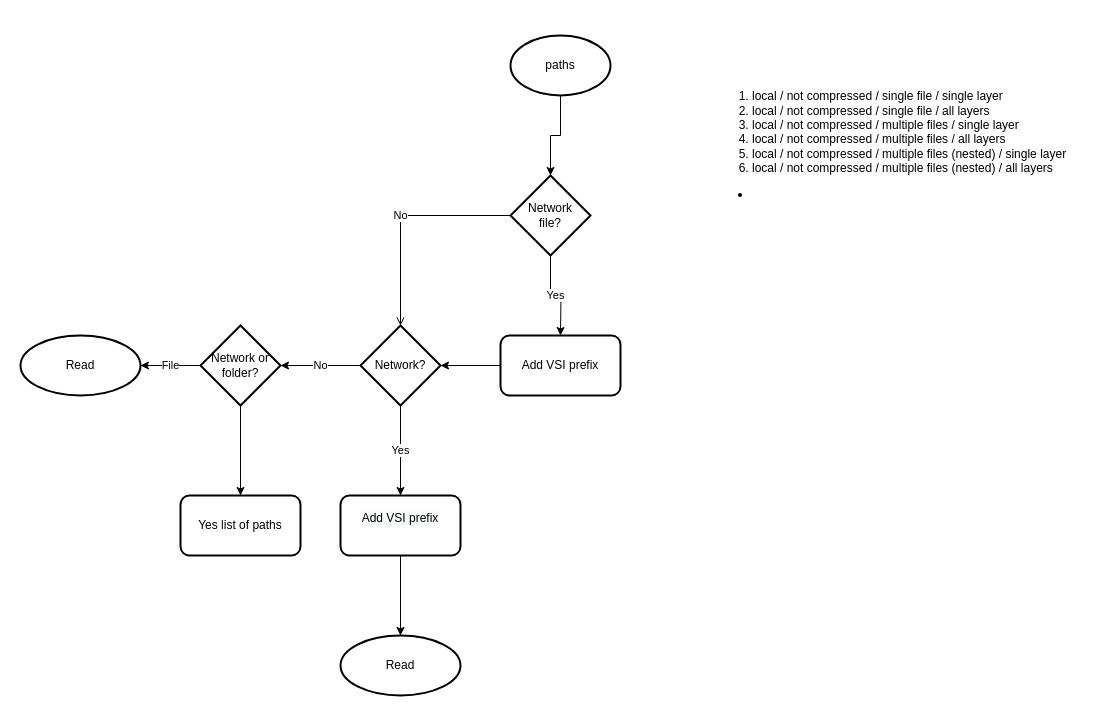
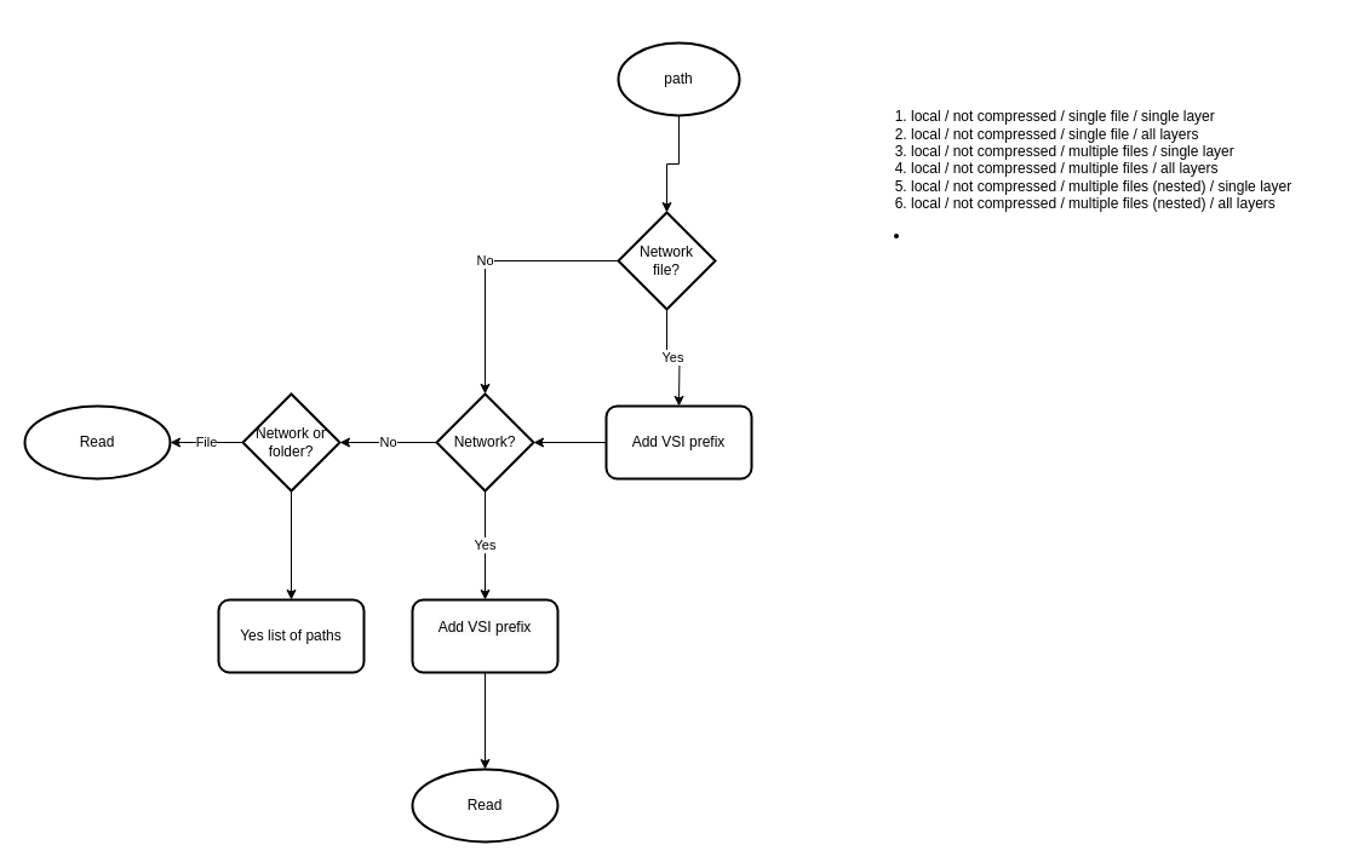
  <mxCell id="0" />
  <mxCell id="1" parent="0" />
  <mxCell id="2" value="" style="edgeStyle=orthogonalEdgeStyle;rounded=0;orthogonalLoop=1;jettySize=auto;html=1;entryX=0.5;entryY=0;entryDx=0;entryDy=0;" edge="1" parent="1" source="3" target="10"><mxGeometry relative="1" as="geometry"><Array as="points" /></mxGeometry></mxCell>
- <mxCell id="3" value="paths" style="strokeWidth=2;html=1;shape=mxgraph.flowchart.start_1;whiteSpace=wrap;" vertex="1" parent="1"><mxGeometry x="510" y="35" width="100" height="60" as="geometry" /></mxCell>
+ <mxCell id="3" value="path" style="strokeWidth=2;html=1;shape=mxgraph.flowchart.start_1;whiteSpace=wrap;" vertex="1" parent="1"><mxGeometry x="510" y="35" width="100" height="60" as="geometry" /></mxCell>
  <mxCell id="4" value="File" style="edgeStyle=orthogonalEdgeStyle;rounded=0;orthogonalLoop=1;jettySize=auto;html=1;" edge="1" parent="1" source="6" target="18"><mxGeometry relative="1" as="geometry" /></mxCell>
  <mxCell id="5" value="" style="edgeStyle=orthogonalEdgeStyle;rounded=0;orthogonalLoop=1;jettySize=auto;html=1;" edge="1" parent="1" source="6" target="19"><mxGeometry relative="1" as="geometry" /></mxCell>
  <mxCell id="6" value="Network or &lt;br&gt;folder?" style="rhombus;whiteSpace=wrap;html=1;strokeWidth=2;" vertex="1" parent="1"><mxGeometry x="200" y="325" width="80" height="80" as="geometry" /></mxCell>
  <mxCell id="7" value="No" style="edgeStyle=orthogonalEdgeStyle;rounded=0;orthogonalLoop=1;jettySize=auto;html=1;" edge="1" parent="1"><mxGeometry relative="1" as="geometry"><mxPoint x="360" y="365" as="sourcePoint" /><mxPoint x="280" y="365" as="targetPoint" /></mxGeometry></mxCell>
  <mxCell id="8" value="Yes" style="edgeStyle=orthogonalEdgeStyle;rounded=0;orthogonalLoop=1;jettySize=auto;html=1;" edge="1" parent="1" source="10"><mxGeometry relative="1" as="geometry"><mxPoint x="560" y="335" as="targetPoint" /></mxGeometry></mxCell>
- <mxCell id="9" value="No" style="edgeStyle=orthogonalEdgeStyle;rounded=0;orthogonalLoop=1;jettySize=auto;html=1;entryX=0.5;entryY=0;entryDx=0;entryDy=0;endArrow=open;" edge="1" parent="1" source="10" target="14"><mxGeometry relative="1" as="geometry"><mxPoint x="440" y="215" as="targetPoint" /><Array as="points"><mxPoint x="400" y="215" /></Array></mxGeometry></mxCell>
+ <mxCell id="9" value="No" style="edgeStyle=orthogonalEdgeStyle;rounded=0;orthogonalLoop=1;jettySize=auto;html=1;entryX=0.5;entryY=0;entryDx=0;entryDy=0;" edge="1" parent="1" source="10" target="14"><mxGeometry relative="1" as="geometry"><mxPoint x="440" y="215" as="targetPoint" /><Array as="points"><mxPoint x="400" y="215" /></Array></mxGeometry></mxCell>
  <mxCell id="10" value="Network&lt;br&gt;file?" style="rhombus;whiteSpace=wrap;html=1;strokeWidth=2;" vertex="1" parent="1"><mxGeometry x="510" y="175" width="80" height="80" as="geometry" /></mxCell>
  <mxCell id="11" style="edgeStyle=orthogonalEdgeStyle;rounded=0;orthogonalLoop=1;jettySize=auto;html=1;entryX=1;entryY=0.5;entryDx=0;entryDy=0;" edge="1" parent="1" source="12" target="14"><mxGeometry relative="1" as="geometry" /></mxCell>
  <mxCell id="12" value="Add VSI prefix" style="rounded=1;whiteSpace=wrap;html=1;strokeWidth=2;" vertex="1" parent="1"><mxGeometry x="500" y="335" width="120" height="60" as="geometry" /></mxCell>
  <mxCell id="13" value="Yes" style="edgeStyle=orthogonalEdgeStyle;rounded=0;orthogonalLoop=1;jettySize=auto;html=1;" edge="1" parent="1" source="14" target="16"><mxGeometry relative="1" as="geometry" /></mxCell>
  <mxCell id="14" value="Network?" style="rhombus;whiteSpace=wrap;html=1;strokeWidth=2;" vertex="1" parent="1"><mxGeometry x="360" y="325" width="80" height="80" as="geometry" /></mxCell>
  <mxCell id="15" value="" style="edgeStyle=orthogonalEdgeStyle;rounded=0;orthogonalLoop=1;jettySize=auto;html=1;" edge="1" parent="1" source="16" target="17"><mxGeometry relative="1" as="geometry" /></mxCell>
  <mxCell id="16" value="&#10;&lt;span style=&quot;color: rgb(0, 0, 0); font-family: Helvetica; font-size: 12px; font-style: normal; font-variant-ligatures: normal; font-variant-caps: normal; font-weight: 400; letter-spacing: normal; orphans: 2; text-align: center; text-indent: 0px; text-transform: none; widows: 2; word-spacing: 0px; -webkit-text-stroke-width: 0px; background-color: rgb(248, 249, 250); text-decoration-thickness: initial; text-decoration-style: initial; text-decoration-color: initial; float: none; display: inline !important;&quot;&gt;Add VSI prefix&lt;/span&gt;&#10;&#10;" style="rounded=1;whiteSpace=wrap;html=1;strokeWidth=2;" vertex="1" parent="1"><mxGeometry x="340" y="495" width="120" height="60" as="geometry" /></mxCell>
  <mxCell id="17" value="Read" style="ellipse;whiteSpace=wrap;html=1;rounded=1;strokeWidth=2;" vertex="1" parent="1"><mxGeometry x="340" y="635" width="120" height="60" as="geometry" /></mxCell>
  <mxCell id="18" value="Read" style="ellipse;whiteSpace=wrap;html=1;strokeWidth=2;" vertex="1" parent="1"><mxGeometry x="20" y="335" width="120" height="60" as="geometry" /></mxCell>
  <mxCell id="19" value="Yes list of paths" style="rounded=1;whiteSpace=wrap;html=1;strokeWidth=2;" vertex="1" parent="1"><mxGeometry x="180" y="495" width="120" height="60" as="geometry" /></mxCell>
  <mxCell id="20" value="&lt;ol&gt;&lt;li&gt;&lt;span style=&quot;background-color: initial;&quot;&gt;local / not compressed / single file / single layer&lt;/span&gt;&lt;/li&gt;&lt;li&gt;&lt;span style=&quot;background-color: initial;&quot;&gt;local / not compressed / single file / all layers&lt;/span&gt;&lt;/li&gt;&lt;li&gt;&lt;span style=&quot;background-color: initial;&quot;&gt;local / not compressed / multiple files / single layer&lt;/span&gt;&lt;/li&gt;&lt;li&gt;&lt;span style=&quot;background-color: initial;&quot;&gt;local / not compressed / multiple files&lt;/span&gt;&lt;span style=&quot;background-color: initial;&quot;&gt;&amp;nbsp;/ all layers&lt;/span&gt;&lt;/li&gt;&lt;li&gt;&lt;span style=&quot;background-color: initial;&quot;&gt;local / not compressed / multiple files (nested) / single layer&lt;/span&gt;&lt;/li&gt;&lt;li&gt;&lt;span style=&quot;background-color: initial;&quot;&gt;local / not compressed / multiple files&lt;/span&gt;&lt;span style=&quot;background-color: initial;&quot;&gt;&amp;nbsp;(nested) / all layers&lt;/span&gt;&lt;/li&gt;&lt;ul&gt;&lt;/ul&gt;&lt;/ol&gt;&lt;ul&gt;&lt;li&gt;&amp;nbsp;&lt;/li&gt;&lt;/ul&gt;" style="text;html=1;strokeColor=none;fillColor=none;align=left;verticalAlign=middle;whiteSpace=wrap;rounded=0;" vertex="1" parent="1"><mxGeometry x="710" y="20" width="380" height="250" as="geometry" /></mxCell>
